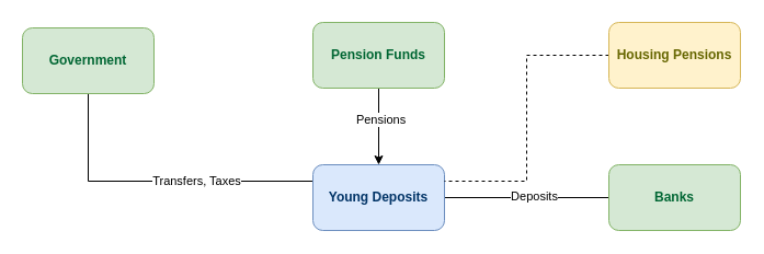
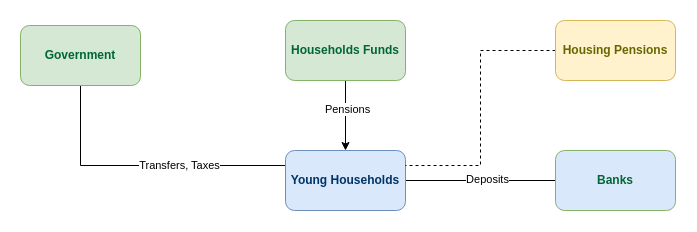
  <mxCell id="0" />
  <mxCell id="1" parent="0" />
  <mxCell id="2" style="edgeStyle=orthogonalEdgeStyle;rounded=0;orthogonalLoop=1;jettySize=auto;html=1;entryX=0;entryY=0.5;entryDx=0;entryDy=0;endArrow=none;endFill=0;" edge="1" parent="1" source="8" target="10"><mxGeometry relative="1" as="geometry"><Array as="points"><mxPoint x="485" y="180" /><mxPoint x="485" y="180" /></Array></mxGeometry></mxCell>
  <mxCell id="3" value="Deposits" style="edgeLabel;html=1;align=center;verticalAlign=middle;resizable=0;points=[];" vertex="1" connectable="0" parent="2"><mxGeometry x="0.077" y="2" relative="1" as="geometry"><mxPoint as="offset" /></mxGeometry></mxCell>
  <mxCell id="4" style="edgeStyle=orthogonalEdgeStyle;rounded=0;orthogonalLoop=1;jettySize=auto;html=1;entryX=0.5;entryY=1;entryDx=0;entryDy=0;endArrow=none;endFill=0;startArrow=classic;startFill=1;" edge="1" parent="1" source="8" target="9"><mxGeometry relative="1" as="geometry" /></mxCell>
  <mxCell id="5" value="Pensions" style="edgeLabel;html=1;align=center;verticalAlign=middle;resizable=0;points=[];" vertex="1" connectable="0" parent="4"><mxGeometry x="0.206" y="-1" relative="1" as="geometry"><mxPoint as="offset" /></mxGeometry></mxCell>
  <mxCell id="6" style="edgeStyle=orthogonalEdgeStyle;rounded=0;orthogonalLoop=1;jettySize=auto;html=1;endArrow=none;endFill=0;exitX=0;exitY=0.25;exitDx=0;exitDy=0;" edge="1" parent="1" source="8" target="13"><mxGeometry relative="1" as="geometry" /></mxCell>
  <mxCell id="7" value="Transfers, Taxes" style="edgeLabel;html=1;align=center;verticalAlign=middle;resizable=0;points=[];" vertex="1" connectable="0" parent="6"><mxGeometry x="0.189" y="-1" relative="1" as="geometry"><mxPoint x="62" as="offset" /></mxGeometry></mxCell>
- <mxCell id="8" value="Young Deposits" style="rounded=1;whiteSpace=wrap;html=1;fillColor=#dae8fc;strokeColor=#6c8ebf;fontColor=#003366;fontStyle=1" vertex="1" parent="1"><mxGeometry x="285" y="150" width="120" height="60" as="geometry" /></mxCell>
- <mxCell id="9" value="Pension Funds" style="rounded=1;whiteSpace=wrap;html=1;fillColor=#d5e8d4;strokeColor=#82b366;fontColor=#006633;fontStyle=1" vertex="1" parent="1"><mxGeometry x="285" y="20" width="120" height="60" as="geometry" /></mxCell>
- <mxCell id="10" value="Banks" style="rounded=1;whiteSpace=wrap;html=1;fillColor=#d5e8d4;strokeColor=#82b366;fontColor=#006633;fontStyle=1" vertex="1" parent="1"><mxGeometry x="555" y="150" width="120" height="60" as="geometry" /></mxCell>
+ <mxCell id="8" value="Young Households" style="rounded=1;whiteSpace=wrap;html=1;fillColor=#dae8fc;strokeColor=#6c8ebf;fontColor=#003366;fontStyle=1" vertex="1" parent="1"><mxGeometry x="285" y="150" width="120" height="60" as="geometry" /></mxCell>
+ <mxCell id="9" value="Households Funds" style="rounded=1;whiteSpace=wrap;html=1;fillColor=#d5e8d4;strokeColor=#82b366;fontColor=#006633;fontStyle=1" vertex="1" parent="1"><mxGeometry x="285" y="20" width="120" height="60" as="geometry" /></mxCell>
+ <mxCell id="10" value="Banks" style="rounded=1;whiteSpace=wrap;html=1;fillColor=#dae8fc;strokeColor=#82b366;fontColor=#006633;fontStyle=1;" vertex="1" parent="1"><mxGeometry x="555" y="150" width="120" height="60" as="geometry" /></mxCell>
  <mxCell id="11" style="edgeStyle=orthogonalEdgeStyle;rounded=0;orthogonalLoop=1;jettySize=auto;html=1;entryX=1;entryY=0.25;entryDx=0;entryDy=0;endArrow=none;endFill=0;dashed=1;" edge="1" parent="1" source="12" target="8"><mxGeometry relative="1" as="geometry" /></mxCell>
  <mxCell id="12" value="Housing Pensions" style="rounded=1;whiteSpace=wrap;html=1;fillColor=#fff2cc;strokeColor=#d6b656;fontColor=#666600;fontStyle=1" vertex="1" parent="1"><mxGeometry x="555" y="20" width="120" height="60" as="geometry" /></mxCell>
  <mxCell id="13" value="Government" style="rounded=1;whiteSpace=wrap;html=1;fillColor=#d5e8d4;strokeColor=#82b366;fontColor=#006633;fontStyle=1" vertex="1" parent="1"><mxGeometry x="20" y="25" width="120" height="60" as="geometry" /></mxCell>
